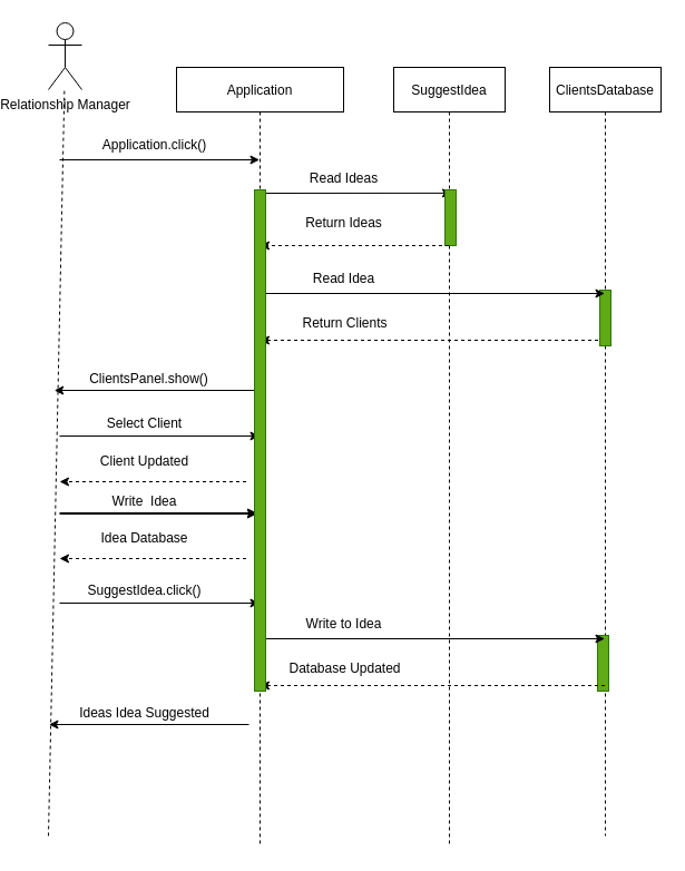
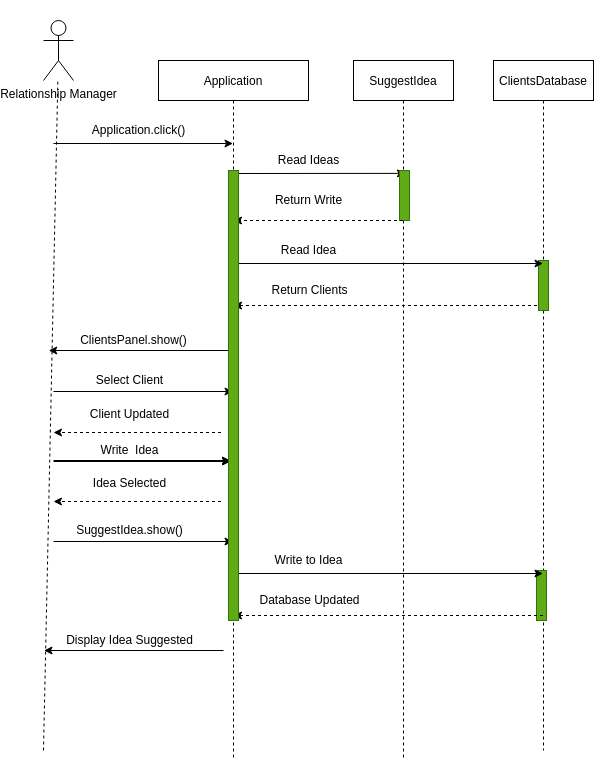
  <mxCell id="0" />
  <mxCell id="1" parent="0" />
  <mxCell id="2" value="Application" style="shape=umlLifeline;perimeter=lifelinePerimeter;container=1;collapsible=0;recursiveResize=0;rounded=0;shadow=0;strokeWidth=1;" vertex="1" parent="1"><mxGeometry x="135" y="60" width="150" height="700" as="geometry" /></mxCell>
  <mxCell id="3" value="" style="endArrow=classic;html=1;" edge="1" parent="2"><mxGeometry width="50" height="50" relative="1" as="geometry"><mxPoint x="69.75" y="290" as="sourcePoint" /><mxPoint x="-109.75" y="290" as="targetPoint" /></mxGeometry></mxCell>
  <mxCell id="4" value="ClientsPanel.show()" style="text;html=1;align=center;verticalAlign=middle;resizable=0;points=[];autosize=1;strokeColor=none;fillColor=none;" vertex="1" parent="2"><mxGeometry x="-84.75" y="270" width="120" height="20" as="geometry" /></mxCell>
  <mxCell id="5" value="" style="endArrow=classic;html=1;" edge="1" parent="2" target="2"><mxGeometry width="50" height="50" relative="1" as="geometry"><mxPoint x="-105" y="331" as="sourcePoint" /><mxPoint x="65" y="333" as="targetPoint" /></mxGeometry></mxCell>
  <mxCell id="6" value="Select Client" style="text;html=1;align=center;verticalAlign=middle;resizable=0;points=[];autosize=1;strokeColor=none;fillColor=none;" vertex="1" parent="2"><mxGeometry x="-69.5" y="310" width="80" height="20" as="geometry" /></mxCell>
  <mxCell id="7" value="" style="endArrow=classic;html=1;entryX=0.48;entryY=0.649;entryDx=0;entryDy=0;entryPerimeter=0;" edge="1" parent="2"><mxGeometry width="50" height="50" relative="1" as="geometry"><mxPoint x="-105" y="401" as="sourcePoint" /><mxPoint x="72" y="400.99" as="targetPoint" /></mxGeometry></mxCell>
  <mxCell id="8" value="Write&amp;nbsp; Idea" style="text;html=1;align=center;verticalAlign=middle;resizable=0;points=[];autosize=1;strokeColor=none;fillColor=none;" vertex="1" parent="2"><mxGeometry x="-69.5" y="380" width="80" height="20" as="geometry" /></mxCell>
  <mxCell id="9" value="" style="endArrow=classic;html=1;dashed=1;exitX=0.47;exitY=0.316;exitDx=0;exitDy=0;exitPerimeter=0;" edge="1" parent="2"><mxGeometry width="50" height="50" relative="1" as="geometry"><mxPoint x="62.5" y="372" as="sourcePoint" /><mxPoint x="-105" y="372" as="targetPoint" /><Array as="points" /></mxGeometry></mxCell>
  <mxCell id="10" value="Client Updated" style="text;html=1;align=center;verticalAlign=middle;resizable=0;points=[];autosize=1;strokeColor=none;fillColor=none;" vertex="1" parent="2"><mxGeometry x="-79.5" y="344" width="100" height="20" as="geometry" /></mxCell>
  <mxCell id="11" value="" style="endArrow=classic;html=1;entryX=0.48;entryY=0.649;entryDx=0;entryDy=0;entryPerimeter=0;" edge="1" parent="2"><mxGeometry width="50" height="50" relative="1" as="geometry"><mxPoint x="-105" y="400.01" as="sourcePoint" /><mxPoint x="72" y="400" as="targetPoint" /></mxGeometry></mxCell>
  <mxCell id="12" value="" style="endArrow=classic;html=1;dashed=1;exitX=0.47;exitY=0.316;exitDx=0;exitDy=0;exitPerimeter=0;" edge="1" parent="2"><mxGeometry width="50" height="50" relative="1" as="geometry"><mxPoint x="62.5" y="441.01" as="sourcePoint" /><mxPoint x="-105" y="441.01" as="targetPoint" /><Array as="points" /></mxGeometry></mxCell>
- <mxCell id="13" value="Idea Database" style="text;html=1;align=center;verticalAlign=middle;resizable=0;points=[];autosize=1;strokeColor=none;fillColor=none;" vertex="1" parent="2"><mxGeometry x="-74.5" y="413.01" width="90" height="20" as="geometry" /></mxCell>
+ <mxCell id="13" value="Idea Selected" style="text;html=1;align=center;verticalAlign=middle;resizable=0;points=[];autosize=1;strokeColor=none;fillColor=none;" vertex="1" parent="2"><mxGeometry x="-74.5" y="413.01" width="90" height="20" as="geometry" /></mxCell>
  <mxCell id="14" value="" style="endArrow=classic;html=1;" edge="1" parent="2"><mxGeometry width="50" height="50" relative="1" as="geometry"><mxPoint x="-105" y="481" as="sourcePoint" /><mxPoint x="74.5" y="481" as="targetPoint" /></mxGeometry></mxCell>
- <mxCell id="15" value="SuggestIdea.click()" style="text;html=1;align=center;verticalAlign=middle;resizable=0;points=[];autosize=1;strokeColor=none;fillColor=none;" vertex="1" parent="2"><mxGeometry x="-89.5" y="460" width="120" height="20" as="geometry" /></mxCell>
+ <mxCell id="15" value="SuggestIdea.show()" style="text;html=1;align=center;verticalAlign=middle;resizable=0;points=[];autosize=1;strokeColor=none;fillColor=none;" vertex="1" parent="2"><mxGeometry x="-89.5" y="460" width="120" height="20" as="geometry" /></mxCell>
  <mxCell id="16" value="" style="endArrow=classic;html=1;" edge="1" parent="2"><mxGeometry width="50" height="50" relative="1" as="geometry"><mxPoint x="65" y="590" as="sourcePoint" /><mxPoint x="-114.5" y="590" as="targetPoint" /></mxGeometry></mxCell>
- <mxCell id="17" value="Ideas Idea Suggested" style="text;html=1;align=center;verticalAlign=middle;resizable=0;points=[];autosize=1;strokeColor=none;fillColor=none;" vertex="1" parent="2"><mxGeometry x="-99.5" y="570" width="140" height="20" as="geometry" /></mxCell>
+ <mxCell id="17" value="Display Idea Suggested" style="text;html=1;align=center;verticalAlign=middle;resizable=0;points=[];autosize=1;strokeColor=none;fillColor=none;" vertex="1" parent="2"><mxGeometry x="-99.5" y="570" width="140" height="20" as="geometry" /></mxCell>
  <mxCell id="18" value="SuggestIdea" style="shape=umlLifeline;perimeter=lifelinePerimeter;container=1;collapsible=0;recursiveResize=0;rounded=0;shadow=0;strokeWidth=1;" vertex="1" parent="1"><mxGeometry x="330" y="60" width="100" height="700" as="geometry" /></mxCell>
  <mxCell id="19" value="" style="endArrow=classic;html=1;entryX=0.513;entryY=0.224;entryDx=0;entryDy=0;entryPerimeter=0;" edge="1" parent="18"><mxGeometry width="50" height="50" relative="1" as="geometry"><mxPoint x="-120" y="113" as="sourcePoint" /><mxPoint x="51.95" y="112.88" as="targetPoint" /></mxGeometry></mxCell>
  <mxCell id="20" value="Read Ideas" style="text;html=1;align=center;verticalAlign=middle;resizable=0;points=[];autosize=1;strokeColor=none;fillColor=none;" vertex="1" parent="18"><mxGeometry x="-85" y="90" width="80" height="20" as="geometry" /></mxCell>
  <mxCell id="21" value="" style="endArrow=classic;html=1;dashed=1;" edge="1" parent="18" source="27"><mxGeometry width="50" height="50" relative="1" as="geometry"><mxPoint x="50" y="245" as="sourcePoint" /><mxPoint x="-120" y="245" as="targetPoint" /></mxGeometry></mxCell>
  <mxCell id="22" value="Return Clients" style="text;html=1;align=center;verticalAlign=middle;resizable=0;points=[];autosize=1;strokeColor=none;fillColor=none;" vertex="1" parent="18"><mxGeometry x="-89.5" y="220" width="90" height="20" as="geometry" /></mxCell>
  <mxCell id="23" value="" style="rounded=0;whiteSpace=wrap;html=1;fillColor=#60a917;fontColor=#ffffff;strokeColor=#2D7600;" vertex="1" parent="18"><mxGeometry x="46" y="110" width="10" height="50" as="geometry" /></mxCell>
  <mxCell id="24" value="&lt;font face=&quot;helvetica&quot;&gt;Relationship Manager&lt;/font&gt;" style="shape=umlActor;verticalLabelPosition=bottom;verticalAlign=top;html=1;outlineConnect=0;" vertex="1" parent="1"><mxGeometry x="20" y="20" width="30" height="60" as="geometry" /></mxCell>
  <mxCell id="25" value="" style="endArrow=none;dashed=1;html=1;" edge="1" parent="1" target="24"><mxGeometry width="50" height="50" relative="1" as="geometry"><mxPoint x="20" y="750" as="sourcePoint" /><mxPoint x="60" y="190" as="targetPoint" /></mxGeometry></mxCell>
  <mxCell id="26" value="" style="endArrow=classic;html=1;" edge="1" parent="1" target="2"><mxGeometry width="50" height="50" relative="1" as="geometry"><mxPoint x="30" y="143" as="sourcePoint" /><mxPoint x="120" y="150" as="targetPoint" /></mxGeometry></mxCell>
  <mxCell id="27" value="ClientsDatabase" style="shape=umlLifeline;perimeter=lifelinePerimeter;container=1;collapsible=0;recursiveResize=0;rounded=0;shadow=0;strokeWidth=1;" vertex="1" parent="1"><mxGeometry x="470" y="60" width="100" height="690" as="geometry" /></mxCell>
  <mxCell id="28" value="" style="rounded=0;whiteSpace=wrap;html=1;fillColor=#60a917;fontColor=#ffffff;strokeColor=#2D7600;" vertex="1" parent="27"><mxGeometry x="45" y="200" width="10" height="50" as="geometry" /></mxCell>
  <mxCell id="29" value="" style="rounded=0;whiteSpace=wrap;html=1;fillColor=#60a917;fontColor=#ffffff;strokeColor=#2D7600;" vertex="1" parent="27"><mxGeometry x="43" y="510" width="10" height="50" as="geometry" /></mxCell>
  <mxCell id="30" value="Application.click()" style="text;html=1;align=center;verticalAlign=middle;resizable=0;points=[];autosize=1;strokeColor=none;fillColor=none;" vertex="1" parent="1"><mxGeometry x="50" y="120" width="130" height="20" as="geometry" /></mxCell>
  <mxCell id="31" value="" style="endArrow=classic;html=1;" edge="1" parent="1" target="27"><mxGeometry width="50" height="50" relative="1" as="geometry"><mxPoint x="210" y="263" as="sourcePoint" /><mxPoint x="381.95" y="262.88" as="targetPoint" /></mxGeometry></mxCell>
  <mxCell id="32" value="Read Idea" style="text;html=1;align=center;verticalAlign=middle;resizable=0;points=[];autosize=1;strokeColor=none;fillColor=none;" vertex="1" parent="1"><mxGeometry x="245" y="240" width="80" height="20" as="geometry" /></mxCell>
  <mxCell id="33" value="" style="endArrow=classic;html=1;dashed=1;" edge="1" parent="1" source="18"><mxGeometry width="50" height="50" relative="1" as="geometry"><mxPoint x="370" y="220" as="sourcePoint" /><mxPoint x="210" y="220" as="targetPoint" /><Array as="points" /></mxGeometry></mxCell>
- <mxCell id="34" value="Return Ideas" style="text;html=1;align=center;verticalAlign=middle;resizable=0;points=[];autosize=1;strokeColor=none;fillColor=none;" vertex="1" parent="1"><mxGeometry x="245" y="190" width="80" height="20" as="geometry" /></mxCell>
+ <mxCell id="34" value="Return Write" style="text;html=1;align=center;verticalAlign=middle;resizable=0;points=[];autosize=1;strokeColor=none;fillColor=none;" vertex="1" parent="1"><mxGeometry x="245" y="190" width="80" height="20" as="geometry" /></mxCell>
  <mxCell id="35" value="" style="endArrow=classic;html=1;" edge="1" parent="1" target="27"><mxGeometry width="50" height="50" relative="1" as="geometry"><mxPoint x="210" y="573" as="sourcePoint" /><mxPoint x="381.95" y="572.88" as="targetPoint" /></mxGeometry></mxCell>
  <mxCell id="36" value="Write to Idea" style="text;html=1;align=center;verticalAlign=middle;resizable=0;points=[];autosize=1;strokeColor=none;fillColor=none;" vertex="1" parent="1"><mxGeometry x="230" y="550" width="110" height="20" as="geometry" /></mxCell>
  <mxCell id="37" value="" style="endArrow=classic;html=1;dashed=1;" edge="1" parent="1"><mxGeometry width="50" height="50" relative="1" as="geometry"><mxPoint x="519.5" y="615" as="sourcePoint" /><mxPoint x="210" y="615" as="targetPoint" /></mxGeometry></mxCell>
  <mxCell id="38" value="Database Updated" style="text;html=1;align=center;verticalAlign=middle;resizable=0;points=[];autosize=1;strokeColor=none;fillColor=none;" vertex="1" parent="1"><mxGeometry x="225.5" y="590" width="120" height="20" as="geometry" /></mxCell>
  <mxCell id="39" value="" style="rounded=0;whiteSpace=wrap;html=1;fillColor=#60a917;fontColor=#ffffff;strokeColor=#2D7600;" vertex="1" parent="1"><mxGeometry x="205" y="170" width="10" height="450" as="geometry" /></mxCell>
